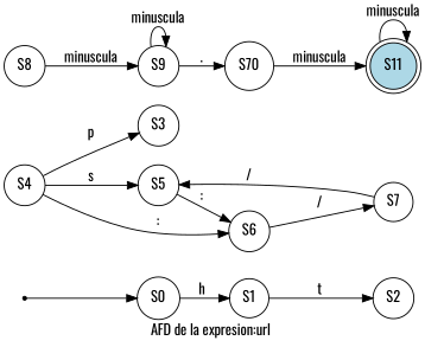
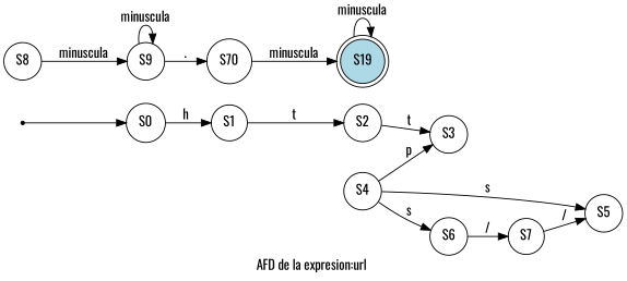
  digraph {
    fontname=Oswald
    label="AFD de la expresion:url "
    rankdir=LR
    node [fontname=Oswald shape=circle]
    edge [fontname=Oswald]
    qi [shape=point]
    S0
    S1
    S2
    S3
    S4
    S5
    S6
    S7
    S8
    S9
    n12 [label=S70]
-   S11 [fillcolor=lightblue shape=doublecircle style=filled]
+   S11 [fillcolor=lightblue shape=doublecircle style=filled label=S19]
    qi -> S0
    S0 -> S1 [label=h]
    S1 -> S2 [label=t]
+   S2 -> S3 [label=t]
    S4 -> S3 [label=p]
    S4 -> S5 [label=s]
-   S4 -> S6 [label=":"]
-   S5 -> S6 [label=":"]
+   S4 -> S6 [label=s]
    S6 -> S7 [label="/"]
    S7 -> S5 [label="/"]
    S8 -> S9 [label=minuscula]
    S9 -> S9 [label=minuscula]
    S9 -> n12 [label="."]
    n12 -> S11 [label=minuscula]
    S11 -> S11 [label=minuscula]
  }
